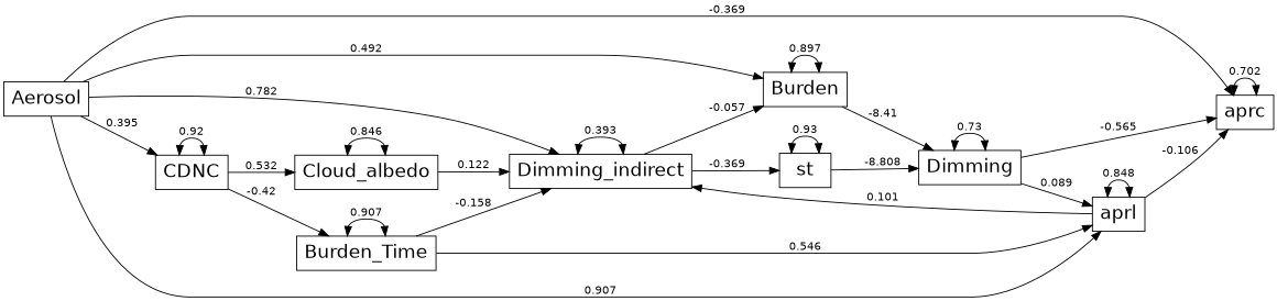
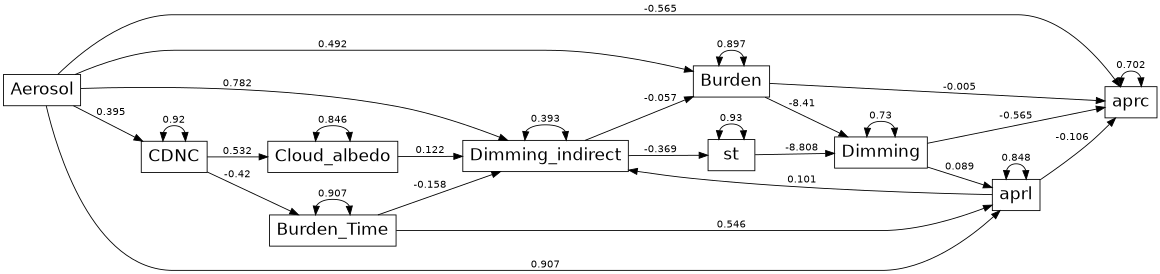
  digraph {
    rankdir=LR
    node [fontname=Helvetica fontsize=20 shape=box]
    edge [fontname=Helvetica fontsize=12]
    Aerosol
    CDNC
    Dimming_indirect
    n4 [label=Burden]
    aprc
    aprl
    Cloud_albedo
    Burden_Time
    st
    n10 [label=Dimming]
    Aerosol -> CDNC [label=0.395]
    Aerosol -> Dimming_indirect [label=0.782]
    Aerosol -> n4 [label=0.492]
-   Aerosol -> aprc [label=-0.369]
+   Aerosol -> aprc [label=-0.565]
    Aerosol -> aprl [label=0.907]
    CDNC -> CDNC [dir=both label=0.92]
    CDNC -> Cloud_albedo [label=0.532]
    CDNC -> Burden_Time [label=-0.42]
    Dimming_indirect -> Dimming_indirect [dir=both label=0.393]
    Dimming_indirect -> n4 [label=-0.057]
    Dimming_indirect -> st [label=-0.369]
    n4 -> n4 [dir=both label=0.897]
+   n4 -> aprc [label=-0.005]
    n4 -> n10 [label=-8.41]
    aprc -> aprc [dir=both label=0.702]
    aprl -> Dimming_indirect [label=0.101]
    aprl -> aprc [label=-0.106]
    aprl -> aprl [dir=both label=0.848]
    Cloud_albedo -> Dimming_indirect [label=0.122]
    Cloud_albedo -> Cloud_albedo [dir=both label=0.846]
    Burden_Time -> Dimming_indirect [label=-0.158]
    Burden_Time -> aprl [label=0.546]
    Burden_Time -> Burden_Time [dir=both label=0.907]
    st -> st [dir=both label=0.93]
    st -> n10 [label=-8.808]
    n10 -> aprc [label=-0.565]
    n10 -> aprl [label=0.089]
    n10 -> n10 [dir=both label=0.73]
  }
